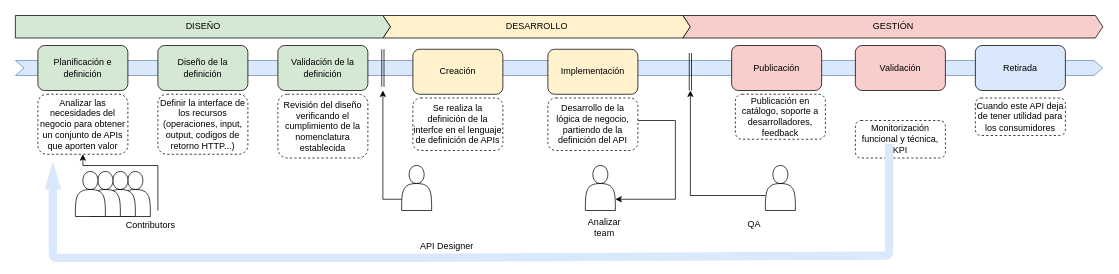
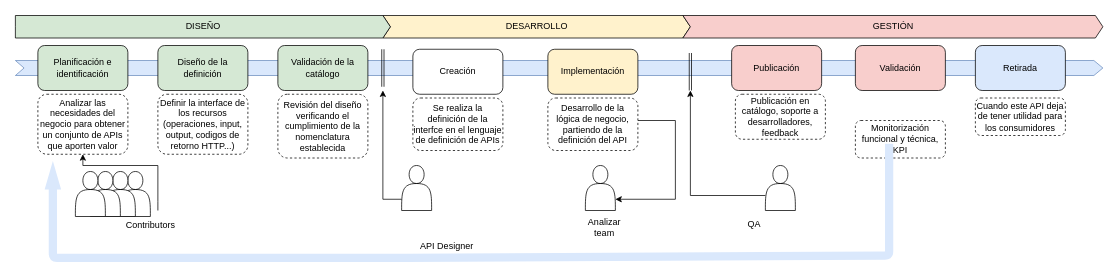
  <mxCell id="0" />
  <mxCell id="1" parent="0" />
  <mxCell id="2" value="" style="shape=actor;whiteSpace=wrap;html=1;shadow=0;fillColor=#ffffff;gradientColor=none;" parent="1" vertex="1"><mxGeometry x="160" y="228" width="40" height="60" as="geometry" /></mxCell>
  <mxCell id="3" style="edgeStyle=orthogonalEdgeStyle;rounded=0;orthogonalLoop=1;jettySize=auto;html=1;entryX=0.5;entryY=1;entryDx=0;entryDy=0;" parent="1" target="13" edge="1"><mxGeometry relative="1" as="geometry"><mxPoint x="210" y="280" as="sourcePoint" /><mxPoint x="270" y="208" as="targetPoint" /><Array as="points"><mxPoint x="210" y="268" /><mxPoint x="210" y="220" /><mxPoint x="110" y="220" /></Array></mxGeometry></mxCell>
  <mxCell id="4" value="" style="shape=actor;whiteSpace=wrap;html=1;shadow=0;fillColor=#ffffff;gradientColor=none;" parent="1" vertex="1"><mxGeometry x="140" y="228" width="40" height="60" as="geometry" /></mxCell>
  <mxCell id="5" value="" style="html=1;shadow=0;dashed=0;align=center;verticalAlign=middle;shape=mxgraph.arrows2.arrow;dy=0;dx=12;notch=11.6;fillColor=#dae8fc;strokeColor=#6c8ebf;" parent="1" vertex="1"><mxGeometry x="20" y="80" width="1450" height="20" as="geometry" /></mxCell>
- <mxCell id="6" value="Planificación e definición" style="rounded=1;whiteSpace=wrap;html=1;fillColor=#D5E8D4;" parent="1" vertex="1"><mxGeometry x="50" y="60" width="120" height="60" as="geometry" /></mxCell>
- <mxCell id="7" value="Validación de la definición" style="rounded=1;whiteSpace=wrap;html=1;fillColor=#D5E8D4;" parent="1" vertex="1"><mxGeometry x="370" y="60" width="120" height="60" as="geometry" /></mxCell>
- <mxCell id="8" value="Creación" style="rounded=1;whiteSpace=wrap;html=1;fillColor=#FFF2CC;" parent="1" vertex="1"><mxGeometry x="550" y="65" width="120" height="60" as="geometry" /></mxCell>
+ <mxCell id="6" value="Planificación e identificación" style="rounded=1;whiteSpace=wrap;html=1;fillColor=#D5E8D4;" parent="1" vertex="1"><mxGeometry x="50" y="60" width="120" height="60" as="geometry" /></mxCell>
+ <mxCell id="7" value="Validación de la catálogo" style="rounded=1;whiteSpace=wrap;html=1;fillColor=#D5E8D4;" parent="1" vertex="1"><mxGeometry x="370" y="60" width="120" height="60" as="geometry" /></mxCell>
+ <mxCell id="8" value="Creación" style="rounded=1;whiteSpace=wrap;html=1;fillColor=#ffffff;" parent="1" vertex="1"><mxGeometry x="550" y="65" width="120" height="60" as="geometry" /></mxCell>
  <mxCell id="9" value="Implementación" style="rounded=1;whiteSpace=wrap;html=1;fillColor=#FFF2CC;" parent="1" vertex="1"><mxGeometry x="730" y="65" width="120" height="60" as="geometry" /></mxCell>
  <mxCell id="10" value="Publicación" style="rounded=1;whiteSpace=wrap;html=1;fillColor=#F8CECC;" parent="1" vertex="1"><mxGeometry x="975" y="60" width="120" height="60" as="geometry" /></mxCell>
  <mxCell id="11" value="Validación" style="rounded=1;whiteSpace=wrap;html=1;fillColor=#F8CECC;" parent="1" vertex="1"><mxGeometry x="1140" y="60" width="120" height="60" as="geometry" /></mxCell>
  <mxCell id="12" value="Retirada" style="rounded=1;whiteSpace=wrap;html=1;fillColor=#dae8fc;" parent="1" vertex="1"><mxGeometry x="1300" y="60" width="120" height="60" as="geometry" /></mxCell>
  <mxCell id="13" value="Analizar las necesidades del negocio para obtener un conjunto de APIs que aporten valor" style="shape=ext;rounded=1;html=1;whiteSpace=wrap;dashed=1;fillColor=#ffffff;shadow=0;glass=0;" parent="1" vertex="1"><mxGeometry x="50" y="125" width="120" height="80" as="geometry" /></mxCell>
  <mxCell id="14" value="Se realiza la definición de la interfce&amp;nbsp;en el lenguaje de definición de APIs" style="shape=ext;rounded=1;html=1;whiteSpace=wrap;dashed=1;fillColor=#ffffff;" parent="1" vertex="1"><mxGeometry x="550" y="130" width="120" height="70" as="geometry" /></mxCell>
  <mxCell id="15" value="Publicación en catálogo, soporte a desarrolladores, feedback" style="shape=ext;rounded=1;html=1;whiteSpace=wrap;dashed=1;fillColor=#ffffff;" parent="1" vertex="1"><mxGeometry x="980" y="125" width="120" height="60" as="geometry" /></mxCell>
  <mxCell id="16" value="Revisión del diseño verificando el cumplimiento de la nomenclatura establecida" style="shape=ext;rounded=1;html=1;whiteSpace=wrap;dashed=1;fillColor=#ffffff;gradientColor=none;" parent="1" vertex="1"><mxGeometry x="370" y="125" width="120" height="85" as="geometry" /></mxCell>
  <mxCell id="17" style="edgeStyle=orthogonalEdgeStyle;rounded=0;orthogonalLoop=1;jettySize=auto;html=1;entryX=1;entryY=0.75;entryDx=0;entryDy=0;" parent="1" source="18" target="33" edge="1"><mxGeometry relative="1" as="geometry"><Array as="points"><mxPoint x="900" y="160" /><mxPoint x="900" y="265" /></Array></mxGeometry></mxCell>
  <mxCell id="18" value="Desarrollo de la lógica de negocio, partiendo de la definición del API" style="shape=ext;rounded=1;html=1;whiteSpace=wrap;dashed=1;fillColor=#ffffff;" parent="1" vertex="1"><mxGeometry x="730" y="130" width="120" height="70" as="geometry" /></mxCell>
  <mxCell id="19" value="Monitorización funcional y técnica, KPI" style="shape=ext;rounded=1;html=1;whiteSpace=wrap;dashed=1;fillColor=#ffffff;" parent="1" vertex="1"><mxGeometry x="1140" y="160" width="120" height="50" as="geometry" /></mxCell>
  <mxCell id="20" value="Cuando este API deja de tener utilidad para los consumidores" style="shape=ext;rounded=1;html=1;whiteSpace=wrap;dashed=1;fillColor=#ffffff;" parent="1" vertex="1"><mxGeometry x="1300" y="130" width="120" height="50" as="geometry" /></mxCell>
  <mxCell id="21" value="API Designer" style="text;html=1;align=center;verticalAlign=middle;resizable=0;points=[];autosize=1;" parent="1" vertex="1"><mxGeometry x="550" y="318" width="90" height="20" as="geometry" /></mxCell>
  <mxCell id="22" value="Analizar&lt;br&gt;team" style="text;html=1;align=center;verticalAlign=middle;resizable=0;points=[];autosize=1;" parent="1" vertex="1"><mxGeometry x="760" y="288" width="90" height="30" as="geometry" /></mxCell>
  <mxCell id="23" value="Contributors" style="text;html=1;align=center;verticalAlign=middle;resizable=0;points=[];autosize=1;" parent="1" vertex="1"><mxGeometry x="160" y="290" width="80" height="20" as="geometry" /></mxCell>
  <mxCell id="24" value="DESARROLLO" style="html=1;shadow=0;dashed=0;align=center;verticalAlign=middle;shape=mxgraph.arrows2.arrow;dy=0;dx=10;notch=10;fillColor=#FFF2CC;" parent="1" vertex="1"><mxGeometry x="510" y="20" width="410" height="30" as="geometry" /></mxCell>
  <mxCell id="25" value="GESTIÓN" style="html=1;shadow=0;dashed=0;align=center;verticalAlign=middle;shape=mxgraph.arrows2.arrow;dy=0;dx=10;notch=10;fillColor=#F8CECC;" parent="1" vertex="1"><mxGeometry x="910" y="20" width="560" height="30" as="geometry" /></mxCell>
  <mxCell id="26" value="DISEÑO" style="html=1;shadow=0;dashed=0;align=center;verticalAlign=middle;shape=mxgraph.arrows2.arrow;dy=0;dx=10;notch=0;fillColor=#D5E8D4;" parent="1" vertex="1"><mxGeometry x="20" y="20" width="500" height="30" as="geometry" /></mxCell>
  <mxCell id="27" style="edgeStyle=orthogonalEdgeStyle;rounded=0;orthogonalLoop=1;jettySize=auto;html=1;" parent="1" source="28" edge="1"><mxGeometry relative="1" as="geometry"><mxPoint x="920" y="120" as="targetPoint" /><Array as="points"><mxPoint x="920" y="260" /><mxPoint x="920" y="120" /></Array></mxGeometry></mxCell>
  <mxCell id="28" value="" style="shape=actor;whiteSpace=wrap;html=1;shadow=0;fillColor=#ffffff;gradientColor=none;" parent="1" vertex="1"><mxGeometry x="1020" y="220" width="40" height="60" as="geometry" /></mxCell>
  <mxCell id="29" value="" style="shape=actor;whiteSpace=wrap;html=1;shadow=0;fillColor=#ffffff;gradientColor=none;" parent="1" vertex="1"><mxGeometry x="535" y="220" width="40" height="60" as="geometry" /></mxCell>
  <mxCell id="30" value="" style="shape=actor;whiteSpace=wrap;html=1;shadow=0;fillColor=#ffffff;gradientColor=none;" parent="1" vertex="1"><mxGeometry x="120" y="228" width="40" height="60" as="geometry" /></mxCell>
  <mxCell id="31" value="" style="shape=actor;whiteSpace=wrap;html=1;shadow=0;fillColor=#ffffff;gradientColor=none;" parent="1" vertex="1"><mxGeometry x="100" y="228" width="40" height="60" as="geometry" /></mxCell>
  <mxCell id="32" value="" style="shape=link;html=1;width=3;" parent="1" edge="1"><mxGeometry width="50" height="50" relative="1" as="geometry"><mxPoint x="510" y="115" as="sourcePoint" /><mxPoint x="510" y="65" as="targetPoint" /></mxGeometry></mxCell>
  <mxCell id="33" value="" style="shape=actor;whiteSpace=wrap;html=1;shadow=0;fillColor=#ffffff;gradientColor=none;" parent="1" vertex="1"><mxGeometry x="780" y="220" width="40" height="60" as="geometry" /></mxCell>
  <mxCell id="34" value="" style="shape=link;html=1;width=3;" parent="1" edge="1"><mxGeometry width="50" height="50" relative="1" as="geometry"><mxPoint x="920" y="120" as="sourcePoint" /><mxPoint x="920" y="70" as="targetPoint" /></mxGeometry></mxCell>
  <mxCell id="35" value="QA" style="text;html=1;align=center;verticalAlign=middle;resizable=0;points=[];autosize=1;" parent="1" vertex="1"><mxGeometry x="990" y="288" width="30" height="20" as="geometry" /></mxCell>
  <mxCell id="36" value="" style="shape=flexArrow;endArrow=classic;html=1;endWidth=9;endSize=12;fillColor=#dae8fc;strokeColor=none;strokeWidth=2;" parent="1" edge="1"><mxGeometry width="50" height="50" relative="1" as="geometry"><mxPoint x="1185" y="190" as="sourcePoint" /><mxPoint x="70" y="213" as="targetPoint" /><Array as="points"><mxPoint x="1185" y="260" /><mxPoint x="1185" y="340" /><mxPoint x="540" y="343" /><mxPoint x="70" y="343" /></Array></mxGeometry></mxCell>
  <mxCell id="37" style="edgeStyle=orthogonalEdgeStyle;rounded=0;orthogonalLoop=1;jettySize=auto;html=1;exitX=0;exitY=0.75;exitDx=0;exitDy=0;" parent="1" source="29" edge="1"><mxGeometry relative="1" as="geometry"><mxPoint x="500" y="214.5" as="sourcePoint" /><mxPoint x="510" y="120" as="targetPoint" /><Array as="points"><mxPoint x="510" y="265" /></Array></mxGeometry></mxCell>
  <mxCell id="38" value="Diseño de la definición" style="rounded=1;whiteSpace=wrap;html=1;fillColor=#D5E8D4;" vertex="1" parent="1"><mxGeometry x="210" y="60" width="120" height="60" as="geometry" /></mxCell>
  <mxCell id="39" value="Definir la interface de los recursos (operaciones, input, output, codigos de retorno HTTP...)" style="shape=ext;rounded=1;html=1;whiteSpace=wrap;dashed=1;fillColor=#ffffff;shadow=0;glass=0;" vertex="1" parent="1"><mxGeometry x="210" y="125" width="120" height="80" as="geometry" /></mxCell>
